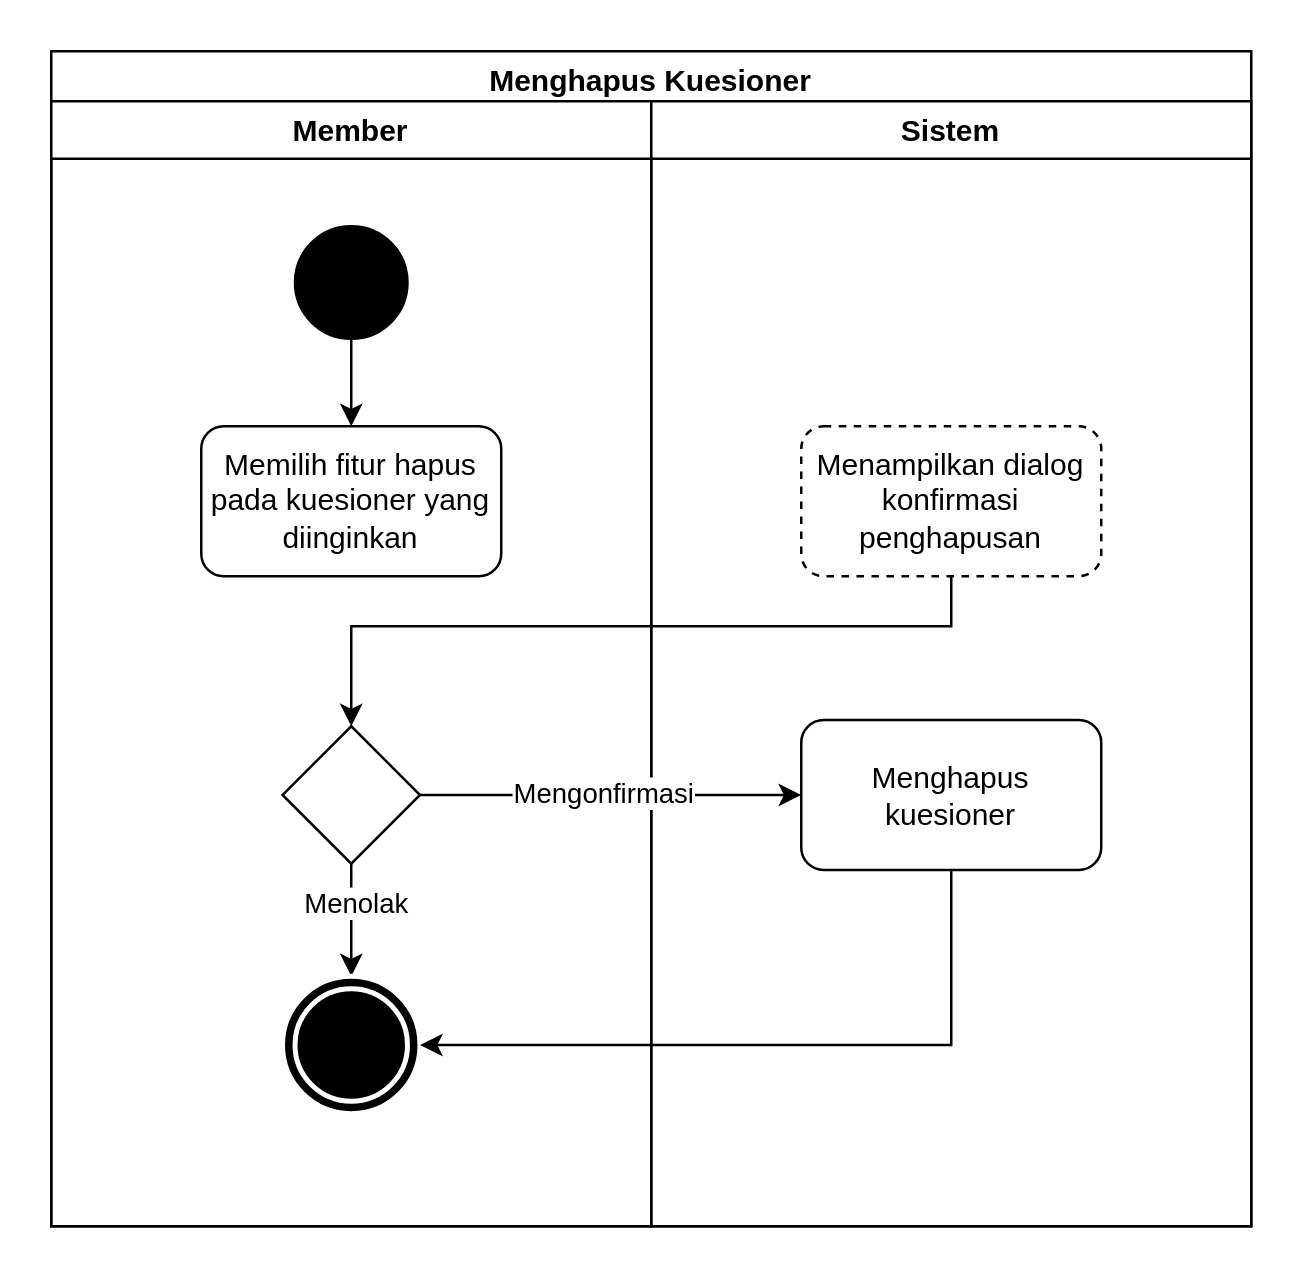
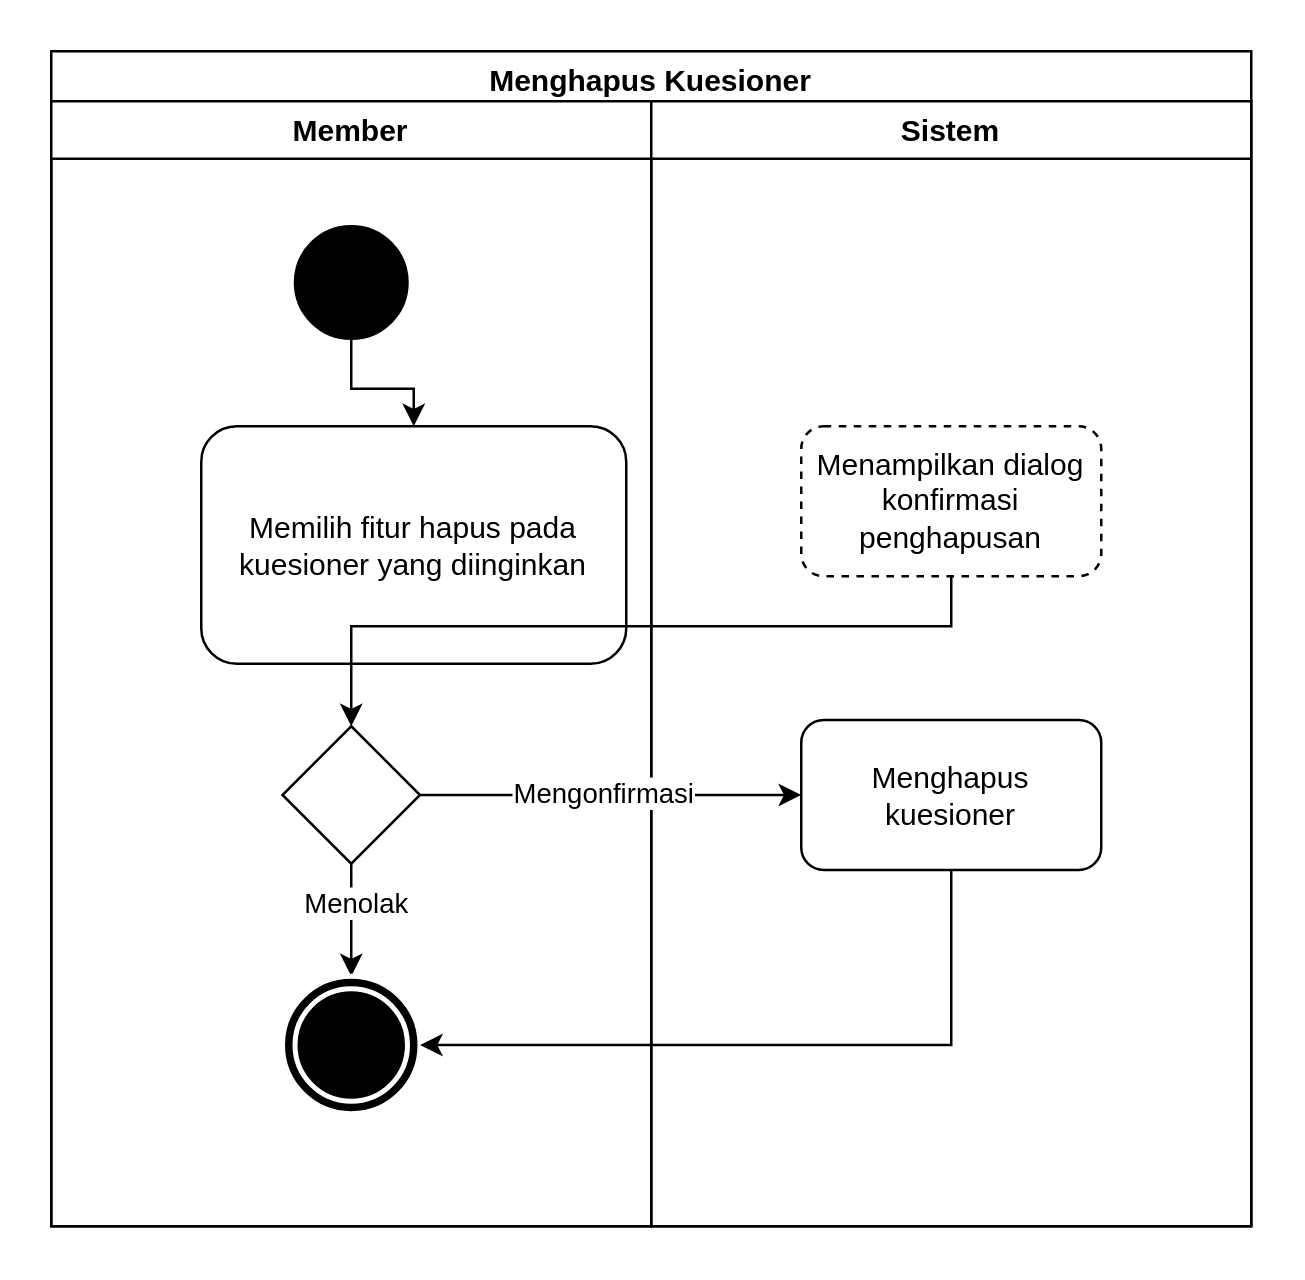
  <mxCell id="0" />
  <mxCell id="1" parent="0" />
  <mxCell id="2" value="Menghapus Kuesioner" style="swimlane;fillColor=none;" parent="1" vertex="1"><mxGeometry x="20" y="20" width="480" height="470" as="geometry" /></mxCell>
  <mxCell id="3" value="Member" style="swimlane;" parent="2" vertex="1"><mxGeometry y="20" width="240" height="450" as="geometry" /></mxCell>
  <mxCell id="4" style="edgeStyle=orthogonalEdgeStyle;rounded=0;orthogonalLoop=1;jettySize=auto;html=1;" edge="1" parent="3" source="5" target="6"><mxGeometry relative="1" as="geometry" /></mxCell>
  <mxCell id="5" value="" style="ellipse;whiteSpace=wrap;html=1;aspect=fixed;fillColor=#000000;" parent="3" vertex="1"><mxGeometry x="97.5" y="50" width="45" height="45" as="geometry" /></mxCell>
- <mxCell id="6" value="Memilih fitur hapus pada kuesioner yang diinginkan" style="rounded=1;whiteSpace=wrap;html=1;fillColor=none;" parent="3" vertex="1"><mxGeometry x="60" y="130" width="120" height="60" as="geometry" /></mxCell>
+ <mxCell id="6" value="Memilih fitur hapus pada kuesioner yang diinginkan" style="rounded=1;whiteSpace=wrap;html=1;fillColor=none;" parent="3" vertex="1"><mxGeometry x="60" y="130" width="170" height="95" as="geometry" /></mxCell>
  <mxCell id="7" style="edgeStyle=orthogonalEdgeStyle;rounded=0;orthogonalLoop=1;jettySize=auto;html=1;" parent="3" source="9" target="10" edge="1"><mxGeometry relative="1" as="geometry" /></mxCell>
  <mxCell id="8" value="Menolak" style="edgeLabel;html=1;align=center;verticalAlign=middle;resizable=0;points=[];" parent="7" vertex="1" connectable="0"><mxGeometry x="-0.329" y="1" relative="1" as="geometry"><mxPoint as="offset" /></mxGeometry></mxCell>
  <mxCell id="9" value="" style="rhombus;whiteSpace=wrap;html=1;fillColor=none;" parent="3" vertex="1"><mxGeometry x="92.5" y="250" width="55" height="55" as="geometry" /></mxCell>
  <mxCell id="10" value="" style="ellipse;shape=doubleEllipse;whiteSpace=wrap;html=1;aspect=fixed;fillColor=#000000;strokeColor=#FFFFFF;strokeWidth=2;" parent="3" vertex="1"><mxGeometry x="92.5" y="350" width="55" height="55" as="geometry" /></mxCell>
  <mxCell id="11" value="Sistem" style="swimlane;" parent="2" vertex="1"><mxGeometry x="240" y="20" width="240" height="450" as="geometry" /></mxCell>
  <mxCell id="12" value="Menampilkan dialog konfirmasi penghapusan" style="rounded=1;whiteSpace=wrap;html=1;fillColor=none;dashed=1;" parent="11" vertex="1"><mxGeometry x="60" y="130" width="120" height="60" as="geometry" /></mxCell>
  <mxCell id="13" value="Menghapus kuesioner" style="rounded=1;whiteSpace=wrap;html=1;fillColor=none;" parent="11" vertex="1"><mxGeometry x="60" y="247.5" width="120" height="60" as="geometry" /></mxCell>
  <mxCell id="14" style="edgeStyle=orthogonalEdgeStyle;rounded=0;orthogonalLoop=1;jettySize=auto;html=1;entryX=0;entryY=0.5;entryDx=0;entryDy=0;exitX=1;exitY=0.5;exitDx=0;exitDy=0;" parent="2" source="9" target="13" edge="1"><mxGeometry relative="1" as="geometry"><Array as="points"><mxPoint x="300" y="297" /></Array></mxGeometry></mxCell>
  <mxCell id="15" value="Mengonfirmasi" style="edgeLabel;html=1;align=center;verticalAlign=middle;resizable=0;points=[];" parent="14" vertex="1" connectable="0"><mxGeometry x="-0.14" y="3" relative="1" as="geometry"><mxPoint x="7" y="2" as="offset" /></mxGeometry></mxCell>
  <mxCell id="16" style="edgeStyle=orthogonalEdgeStyle;rounded=0;orthogonalLoop=1;jettySize=auto;html=1;entryX=1;entryY=0.5;entryDx=0;entryDy=0;" parent="2" source="13" target="10" edge="1"><mxGeometry relative="1" as="geometry"><Array as="points"><mxPoint x="360" y="398" /></Array></mxGeometry></mxCell>
  <mxCell id="17" style="edgeStyle=orthogonalEdgeStyle;rounded=0;orthogonalLoop=1;jettySize=auto;html=1;" parent="2" source="12" target="9" edge="1"><mxGeometry relative="1" as="geometry"><Array as="points"><mxPoint x="360" y="230" /><mxPoint x="120" y="230" /></Array></mxGeometry></mxCell>
